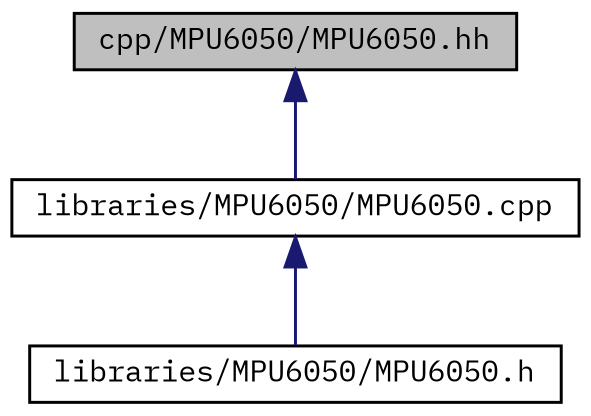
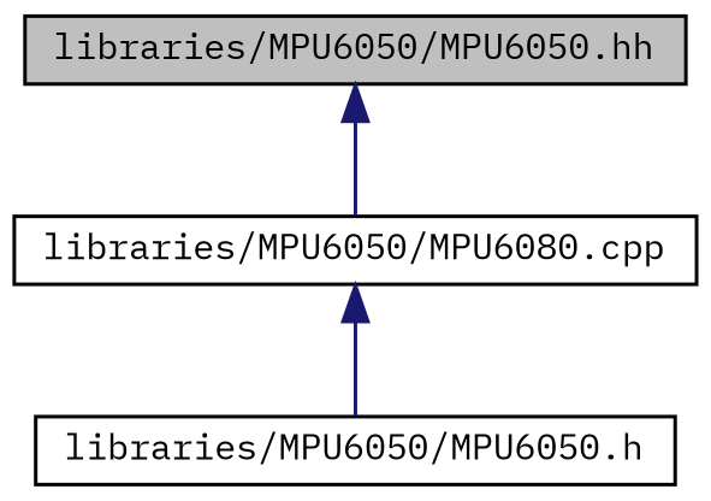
  digraph {
    fontname="IBM Plex Mono"
    node [color=black fillcolor=white fontname="IBM Plex Mono" fontsize=10 shape=record style=filled]
    edge [color=midnightblue dir=back fontname="IBM Plex Mono" fontsize=10 labelfontname=Helvetica labelfontsize=10 style=solid]
-   n1 [fillcolor=grey75 fontcolor=black height=0.2 label="cpp/MPU6050/MPU6050.hh" width=0.4]
-   n2 [height=0.2 label="libraries/MPU6050/MPU6050.cpp" width=0.4]
+   n1 [fillcolor=grey75 fontcolor=black height=0.2 label="libraries/MPU6050/MPU6050.hh" width=0.4]
+   n2 [height=0.2 label="libraries/MPU6050/MPU6080.cpp" width=0.4]
    n3 [height=0.2 label="libraries/MPU6050/MPU6050.h" width=0.4]
    n1 -> n2
    n2 -> n3
  }
